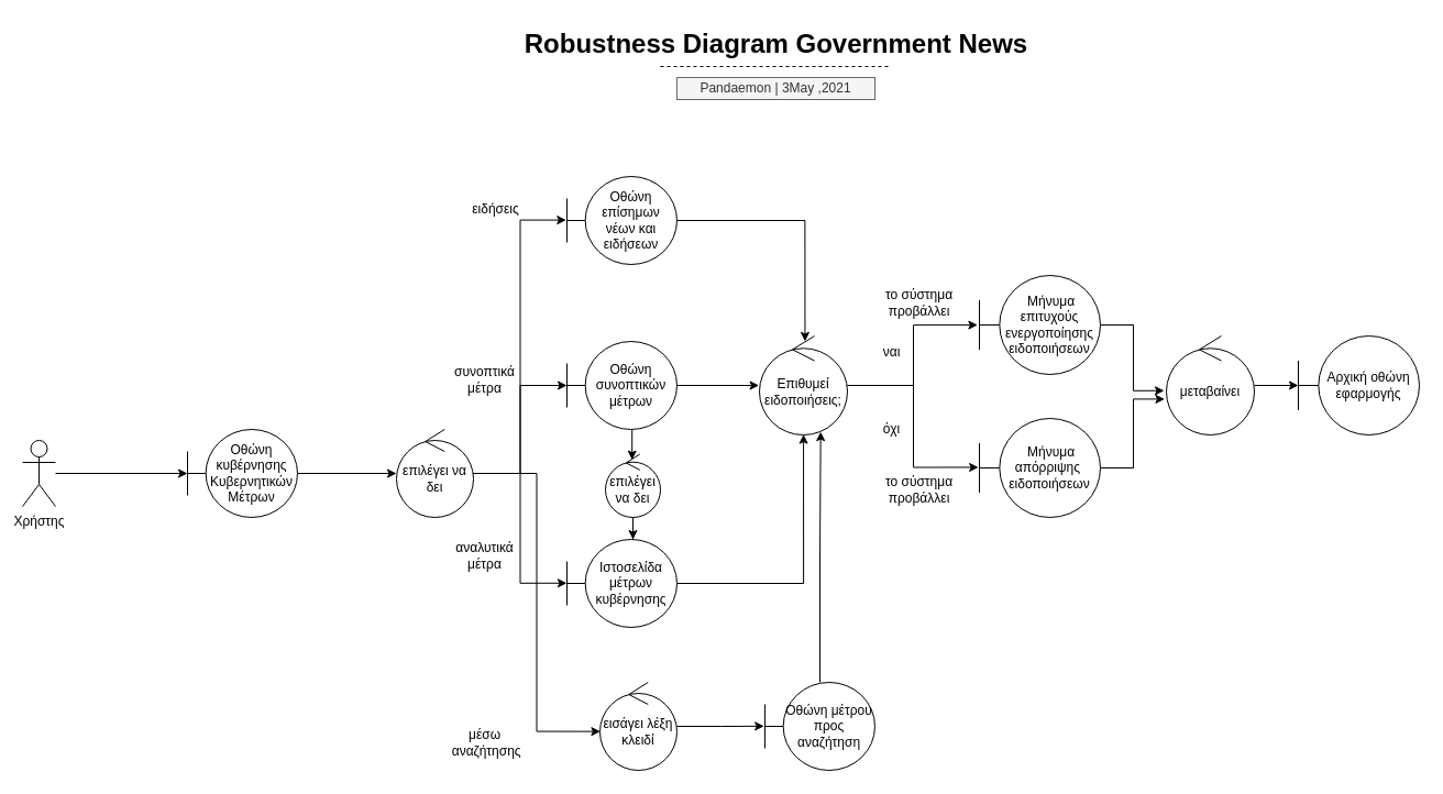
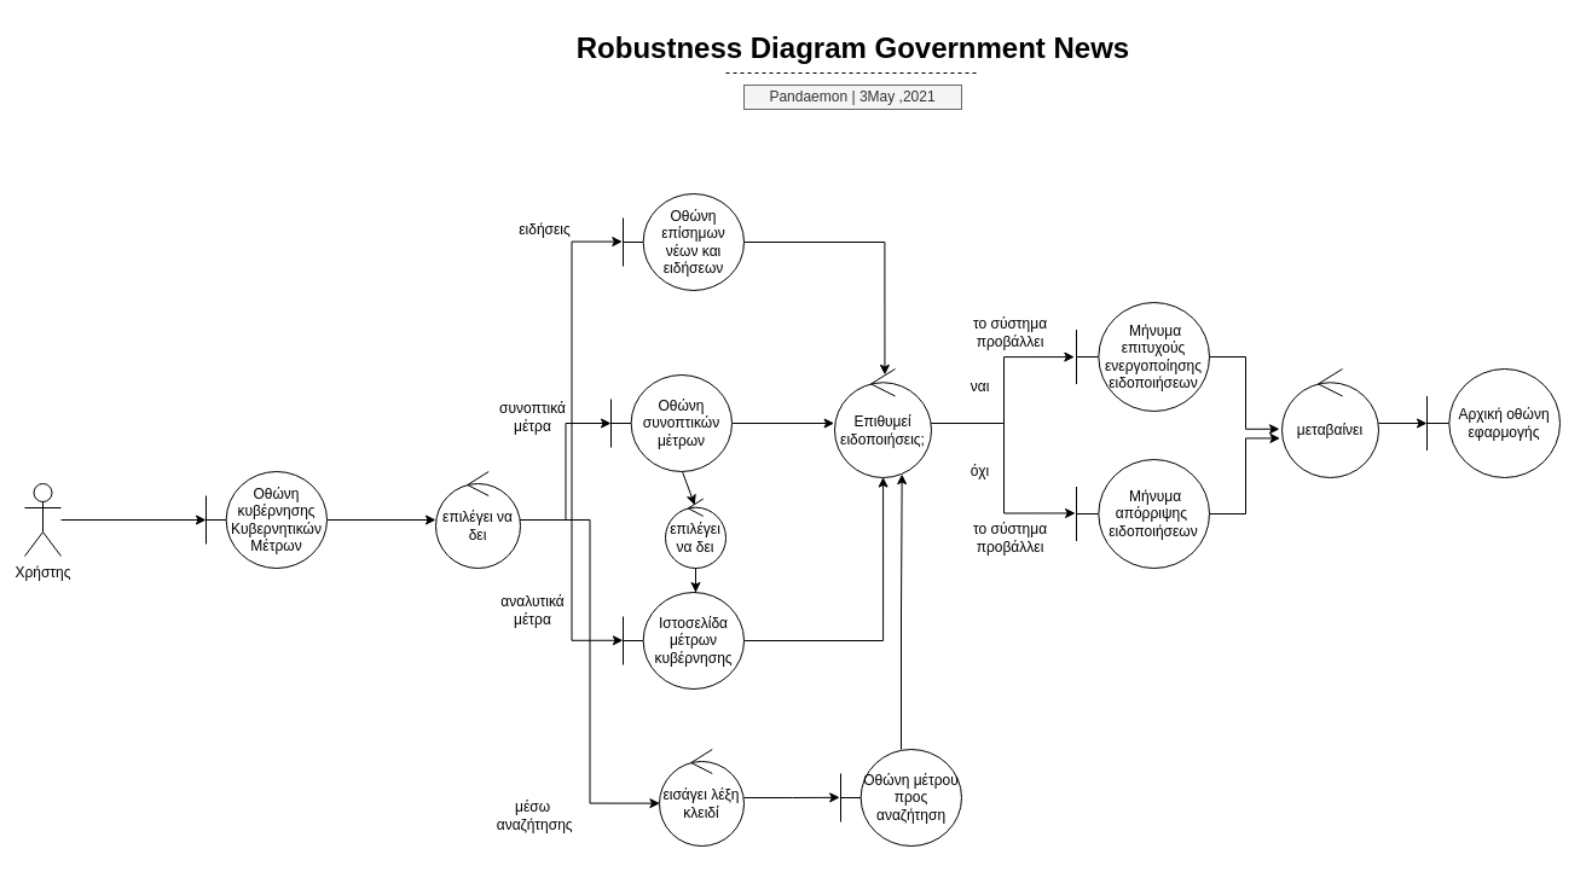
  <mxCell id="0" />
  <mxCell id="1" parent="0" />
  <mxCell id="2" value="&lt;h1&gt;Robustness Diagram Government News&lt;/h1&gt;" style="text;html=1;strokeColor=none;fillColor=none;spacing=5;spacingTop=-20;whiteSpace=wrap;overflow=hidden;rounded=0;fontFamily=Helvetica;align=center;" parent="1" vertex="1"><mxGeometry x="458" y="20" width="495" height="120" as="geometry" /></mxCell>
  <mxCell id="3" value="Pandaemon | 3May ,2021" style="text;html=1;strokeColor=#666666;fillColor=#f5f5f5;align=center;verticalAlign=middle;whiteSpace=wrap;rounded=0;fontFamily=Helvetica;fontStyle=0;fontColor=#333333;" parent="1" vertex="1"><mxGeometry x="615" y="70" width="180" height="20" as="geometry" /></mxCell>
  <mxCell id="4" value="" style="endArrow=none;dashed=1;html=1;fontFamily=Helvetica;" parent="1" edge="1"><mxGeometry width="50" height="50" relative="1" as="geometry"><mxPoint x="600" y="60" as="sourcePoint" /><mxPoint x="810" y="60" as="targetPoint" /></mxGeometry></mxCell>
  <mxCell id="5" style="edgeStyle=orthogonalEdgeStyle;rounded=0;orthogonalLoop=1;jettySize=auto;html=1;entryX=0;entryY=0.5;entryDx=0;entryDy=0;entryPerimeter=0;" parent="1" source="6" target="8" edge="1"><mxGeometry relative="1" as="geometry"><mxPoint x="150" y="430" as="targetPoint" /></mxGeometry></mxCell>
  <mxCell id="6" value="Χρήστης" style="shape=umlActor;verticalLabelPosition=bottom;verticalAlign=top;html=1;outlineConnect=0;" parent="1" vertex="1"><mxGeometry x="20" y="400" width="30" height="60" as="geometry" /></mxCell>
  <mxCell id="7" value="" style="edgeStyle=orthogonalEdgeStyle;rounded=0;orthogonalLoop=1;jettySize=auto;html=1;" edge="1" parent="1" source="8" target="13"><mxGeometry relative="1" as="geometry" /></mxCell>
  <mxCell id="8" value="Οθώνη κυβέρνησης Κυβερνητικών Μέτρων" style="shape=umlBoundary;whiteSpace=wrap;html=1;" parent="1" vertex="1"><mxGeometry x="170" y="390" width="100" height="80" as="geometry" /></mxCell>
  <mxCell id="9" value="" style="edgeStyle=orthogonalEdgeStyle;rounded=0;orthogonalLoop=1;jettySize=auto;html=1;" edge="1" parent="1" source="13" target="16"><mxGeometry relative="1" as="geometry" /></mxCell>
  <mxCell id="10" style="edgeStyle=orthogonalEdgeStyle;rounded=0;orthogonalLoop=1;jettySize=auto;html=1;entryX=-0.001;entryY=0.497;entryDx=0;entryDy=0;entryPerimeter=0;" edge="1" parent="1" source="13" target="18"><mxGeometry relative="1" as="geometry" /></mxCell>
  <mxCell id="11" style="edgeStyle=orthogonalEdgeStyle;rounded=0;orthogonalLoop=1;jettySize=auto;html=1;entryX=0.006;entryY=0.558;entryDx=0;entryDy=0;entryPerimeter=0;" edge="1" parent="1" source="13" target="38"><mxGeometry relative="1" as="geometry" /></mxCell>
  <mxCell id="12" style="edgeStyle=orthogonalEdgeStyle;rounded=0;orthogonalLoop=1;jettySize=auto;html=1;entryX=-0.007;entryY=0.495;entryDx=0;entryDy=0;entryPerimeter=0;" edge="1" parent="1" source="13" target="40"><mxGeometry relative="1" as="geometry" /></mxCell>
  <mxCell id="13" value="επιλέγει να δει" style="ellipse;shape=umlControl;whiteSpace=wrap;html=1;" vertex="1" parent="1"><mxGeometry x="360" y="390" width="70" height="80" as="geometry" /></mxCell>
  <mxCell id="14" value="συνοπτικά&lt;br&gt;μέτρα" style="text;html=1;align=center;verticalAlign=middle;resizable=0;points=[];autosize=1;strokeColor=none;" vertex="1" parent="1"><mxGeometry x="405" y="330" width="70" height="30" as="geometry" /></mxCell>
  <mxCell id="15" style="edgeStyle=orthogonalEdgeStyle;rounded=0;orthogonalLoop=1;jettySize=auto;html=1;entryX=-0.005;entryY=0.5;entryDx=0;entryDy=0;entryPerimeter=0;" edge="1" parent="1" source="16" target="22"><mxGeometry relative="1" as="geometry"><mxPoint x="680" y="350" as="targetPoint" /></mxGeometry></mxCell>
- <mxCell id="16" value="Οθώνη συνοπτικών μέτρων" style="shape=umlBoundary;whiteSpace=wrap;html=1;" vertex="1" parent="1"><mxGeometry x="515" y="310" width="100" height="80" as="geometry" /></mxCell>
+ <mxCell id="16" value="Οθώνη συνοπτικών μέτρων" style="shape=umlBoundary;whiteSpace=wrap;html=1;" vertex="1" parent="1"><mxGeometry x="505" y="310" width="100" height="80" as="geometry" /></mxCell>
  <mxCell id="17" style="edgeStyle=orthogonalEdgeStyle;rounded=0;orthogonalLoop=1;jettySize=auto;html=1;entryX=0.501;entryY=0.995;entryDx=0;entryDy=0;entryPerimeter=0;" edge="1" parent="1" source="18" target="22"><mxGeometry relative="1" as="geometry" /></mxCell>
  <mxCell id="18" value="Ιστοσελίδα μέτρων κυβέρνησης" style="shape=umlBoundary;whiteSpace=wrap;html=1;" vertex="1" parent="1"><mxGeometry x="515" y="490" width="100" height="80" as="geometry" /></mxCell>
  <mxCell id="19" value="αναλυτικά&lt;br&gt;μέτρα" style="text;html=1;align=center;verticalAlign=middle;resizable=0;points=[];autosize=1;strokeColor=none;" vertex="1" parent="1"><mxGeometry x="405" y="490" width="70" height="30" as="geometry" /></mxCell>
  <mxCell id="20" style="edgeStyle=orthogonalEdgeStyle;rounded=0;orthogonalLoop=1;jettySize=auto;html=1;entryX=-0.015;entryY=0.501;entryDx=0;entryDy=0;entryPerimeter=0;" edge="1" parent="1" source="22" target="24"><mxGeometry relative="1" as="geometry" /></mxCell>
  <mxCell id="21" style="edgeStyle=orthogonalEdgeStyle;rounded=0;orthogonalLoop=1;jettySize=auto;html=1;entryX=-0.008;entryY=0.494;entryDx=0;entryDy=0;entryPerimeter=0;" edge="1" parent="1" source="22" target="28"><mxGeometry relative="1" as="geometry" /></mxCell>
  <mxCell id="22" value="Επιθυμεί ειδοποιήσεις;" style="ellipse;shape=umlControl;whiteSpace=wrap;html=1;" vertex="1" parent="1"><mxGeometry x="690" y="305" width="80" height="90" as="geometry" /></mxCell>
  <mxCell id="23" style="edgeStyle=orthogonalEdgeStyle;rounded=0;orthogonalLoop=1;jettySize=auto;html=1;entryX=-0.025;entryY=0.553;entryDx=0;entryDy=0;entryPerimeter=0;" edge="1" parent="1" source="24" target="32"><mxGeometry relative="1" as="geometry" /></mxCell>
  <mxCell id="24" value="&amp;nbsp;Μήνυμα επιτυχούς ενεργοποίησης ειδοποιήσεων" style="shape=umlBoundary;whiteSpace=wrap;html=1;" vertex="1" parent="1"><mxGeometry x="890" y="250" width="110" height="90" as="geometry" /></mxCell>
  <mxCell id="25" value="ναι" style="text;html=1;align=center;verticalAlign=middle;resizable=0;points=[];autosize=1;strokeColor=none;" vertex="1" parent="1"><mxGeometry x="795" y="310" width="30" height="20" as="geometry" /></mxCell>
  <mxCell id="26" value="το σύστημα &lt;br&gt;προβάλλει" style="text;html=1;align=center;verticalAlign=middle;resizable=0;points=[];autosize=1;strokeColor=none;" vertex="1" parent="1"><mxGeometry x="795" y="260" width="80" height="30" as="geometry" /></mxCell>
  <mxCell id="27" style="edgeStyle=orthogonalEdgeStyle;rounded=0;orthogonalLoop=1;jettySize=auto;html=1;entryX=-0.019;entryY=0.638;entryDx=0;entryDy=0;entryPerimeter=0;" edge="1" parent="1" source="28" target="32"><mxGeometry relative="1" as="geometry" /></mxCell>
  <mxCell id="28" value="&amp;nbsp;Μήνυμα απόρριψης&amp;nbsp; ειδοποιήσεων" style="shape=umlBoundary;whiteSpace=wrap;html=1;" vertex="1" parent="1"><mxGeometry x="890" y="380" width="110" height="90" as="geometry" /></mxCell>
  <mxCell id="29" value="όχι" style="text;html=1;align=center;verticalAlign=middle;resizable=0;points=[];autosize=1;strokeColor=none;" vertex="1" parent="1"><mxGeometry x="795" y="380" width="30" height="20" as="geometry" /></mxCell>
  <mxCell id="30" value="το σύστημα &lt;br&gt;προβάλλει" style="text;html=1;align=center;verticalAlign=middle;resizable=0;points=[];autosize=1;strokeColor=none;" vertex="1" parent="1"><mxGeometry x="795" y="430" width="80" height="30" as="geometry" /></mxCell>
  <mxCell id="31" value="" style="edgeStyle=orthogonalEdgeStyle;rounded=0;orthogonalLoop=1;jettySize=auto;html=1;" edge="1" parent="1" source="32" target="33"><mxGeometry relative="1" as="geometry" /></mxCell>
  <mxCell id="32" value="μεταβαίνει" style="ellipse;shape=umlControl;whiteSpace=wrap;html=1;" vertex="1" parent="1"><mxGeometry x="1060" y="305" width="80" height="90" as="geometry" /></mxCell>
  <mxCell id="33" value="Αρχική οθώνη εφαρμογής" style="shape=umlBoundary;whiteSpace=wrap;html=1;" vertex="1" parent="1"><mxGeometry x="1180" y="305" width="110" height="90" as="geometry" /></mxCell>
  <mxCell id="34" style="edgeStyle=orthogonalEdgeStyle;rounded=0;orthogonalLoop=1;jettySize=auto;html=1;entryX=0.696;entryY=0.968;entryDx=0;entryDy=0;entryPerimeter=0;" edge="1" parent="1" source="35" target="22"><mxGeometry relative="1" as="geometry" /></mxCell>
  <mxCell id="35" value="Οθώνη μέτρου προς αναζήτηση" style="shape=umlBoundary;whiteSpace=wrap;html=1;" vertex="1" parent="1"><mxGeometry x="695" y="620" width="100" height="80" as="geometry" /></mxCell>
  <mxCell id="36" value="μέσω&lt;br&gt;&amp;nbsp;αναζήτησης" style="text;html=1;align=center;verticalAlign=middle;resizable=0;points=[];autosize=1;strokeColor=none;" vertex="1" parent="1"><mxGeometry x="400" y="660" width="80" height="30" as="geometry" /></mxCell>
  <mxCell id="37" style="edgeStyle=orthogonalEdgeStyle;rounded=0;orthogonalLoop=1;jettySize=auto;html=1;entryX=-0.008;entryY=0.498;entryDx=0;entryDy=0;entryPerimeter=0;" edge="1" parent="1" source="38" target="35"><mxGeometry relative="1" as="geometry" /></mxCell>
  <mxCell id="38" value="εισάγει λέξη κλειδί" style="ellipse;shape=umlControl;whiteSpace=wrap;html=1;" vertex="1" parent="1"><mxGeometry x="545" y="620" width="70" height="80" as="geometry" /></mxCell>
  <mxCell id="39" style="edgeStyle=orthogonalEdgeStyle;rounded=0;orthogonalLoop=1;jettySize=auto;html=1;entryX=0.518;entryY=0.054;entryDx=0;entryDy=0;entryPerimeter=0;" edge="1" parent="1" source="40" target="22"><mxGeometry relative="1" as="geometry" /></mxCell>
  <mxCell id="40" value="Οθώνη επίσημων νέων και ειδήσεων" style="shape=umlBoundary;whiteSpace=wrap;html=1;" vertex="1" parent="1"><mxGeometry x="515" y="160" width="100" height="80" as="geometry" /></mxCell>
  <mxCell id="41" value="ειδήσεις" style="text;html=1;align=center;verticalAlign=middle;resizable=0;points=[];autosize=1;strokeColor=none;" vertex="1" parent="1"><mxGeometry x="420" y="180" width="60" height="20" as="geometry" /></mxCell>
  <mxCell id="42" style="edgeStyle=orthogonalEdgeStyle;rounded=0;orthogonalLoop=1;jettySize=auto;html=1;entryX=0.6;entryY=0;entryDx=0;entryDy=0;entryPerimeter=0;" edge="1" parent="1" source="43" target="18"><mxGeometry relative="1" as="geometry" /></mxCell>
  <mxCell id="43" value="επιλέγει να δει" style="ellipse;shape=umlControl;whiteSpace=wrap;html=1;" vertex="1" parent="1"><mxGeometry x="550" y="412.5" width="50" height="57.5" as="geometry" /></mxCell>
  <mxCell id="44" value="" style="endArrow=classic;html=1;exitX=0.592;exitY=1.007;exitDx=0;exitDy=0;exitPerimeter=0;entryX=0.484;entryY=0.09;entryDx=0;entryDy=0;entryPerimeter=0;" edge="1" parent="1" source="16" target="43"><mxGeometry width="50" height="50" relative="1" as="geometry"><mxPoint x="530" y="500" as="sourcePoint" /><mxPoint x="580" y="450" as="targetPoint" /></mxGeometry></mxCell>
